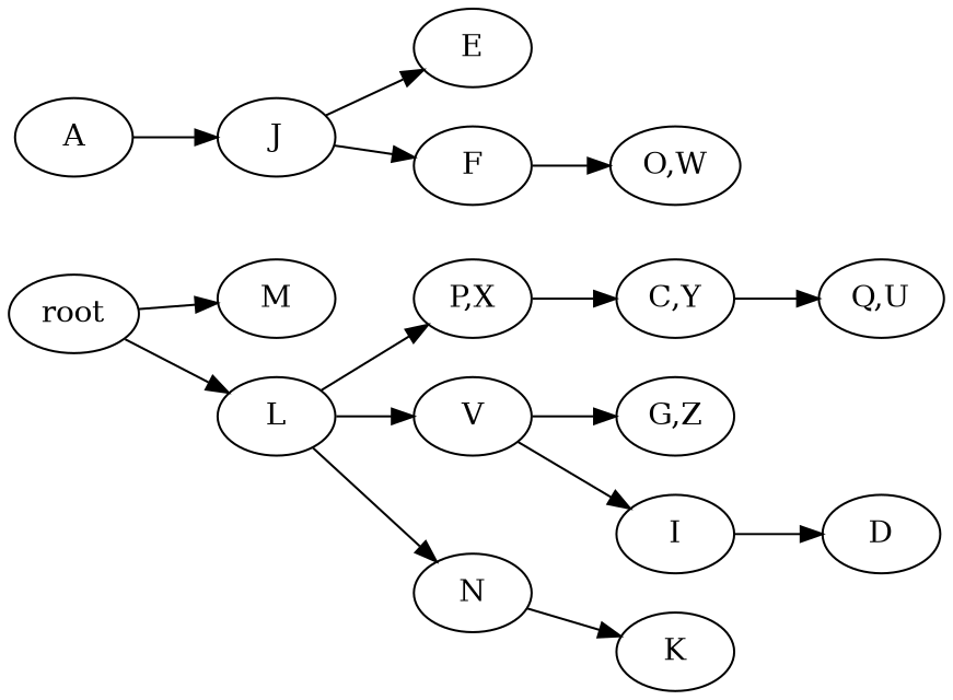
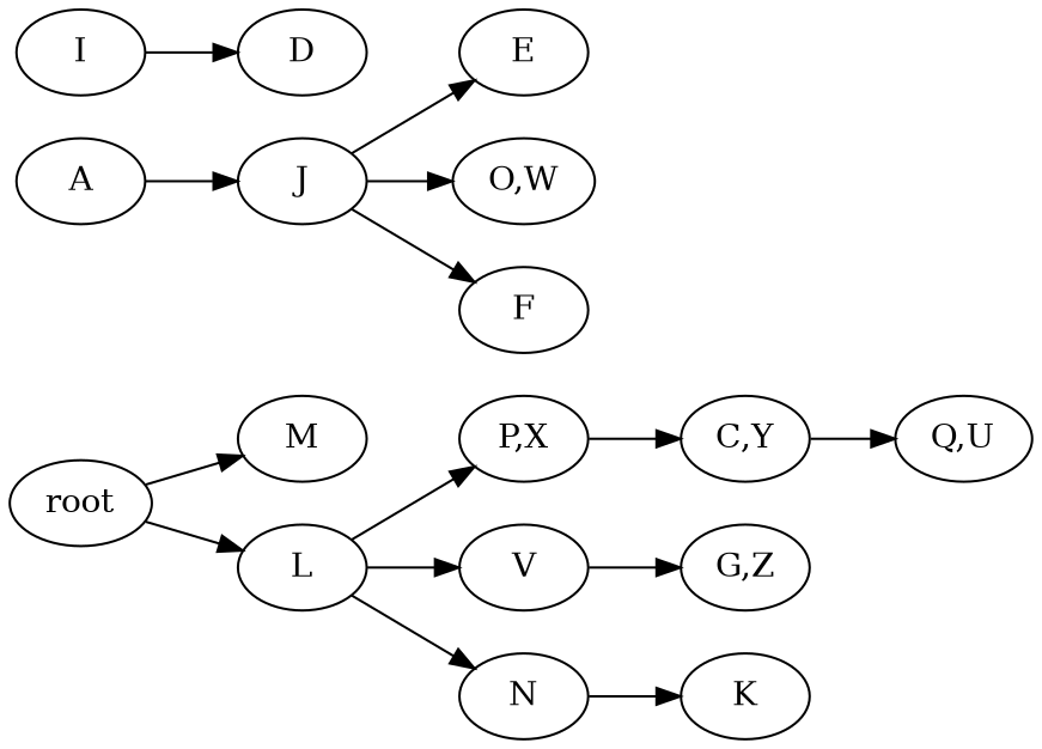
  strict digraph {
    rankdir=LR
    n1 [label=root]
    n2 [label=M]
    n3 [label=L]
    n4 [label="P,X"]
    n5 [label=V]
    n6 [label=N]
    n7 [label=A]
    n8 [label=J]
    n9 [label="C,Y"]
    n10 [label="G,Z"]
    n11 [label=I]
    n12 [label=E]
    n13 [label="O,W"]
    n14 [label=F]
    n15 [label=K]
    n16 [label="Q,U"]
    n17 [label=D]
    n1 -> n2
    n1 -> n3
    n3 -> n4
    n3 -> n5
    n3 -> n6
    n4 -> n9
    n5 -> n10
-   n5 -> n11
    n6 -> n15
    n7 -> n8
    n8 -> n12
-   n14 -> n13
+   n8 -> n13
    n8 -> n14
    n9 -> n16
    n11 -> n17
  }
